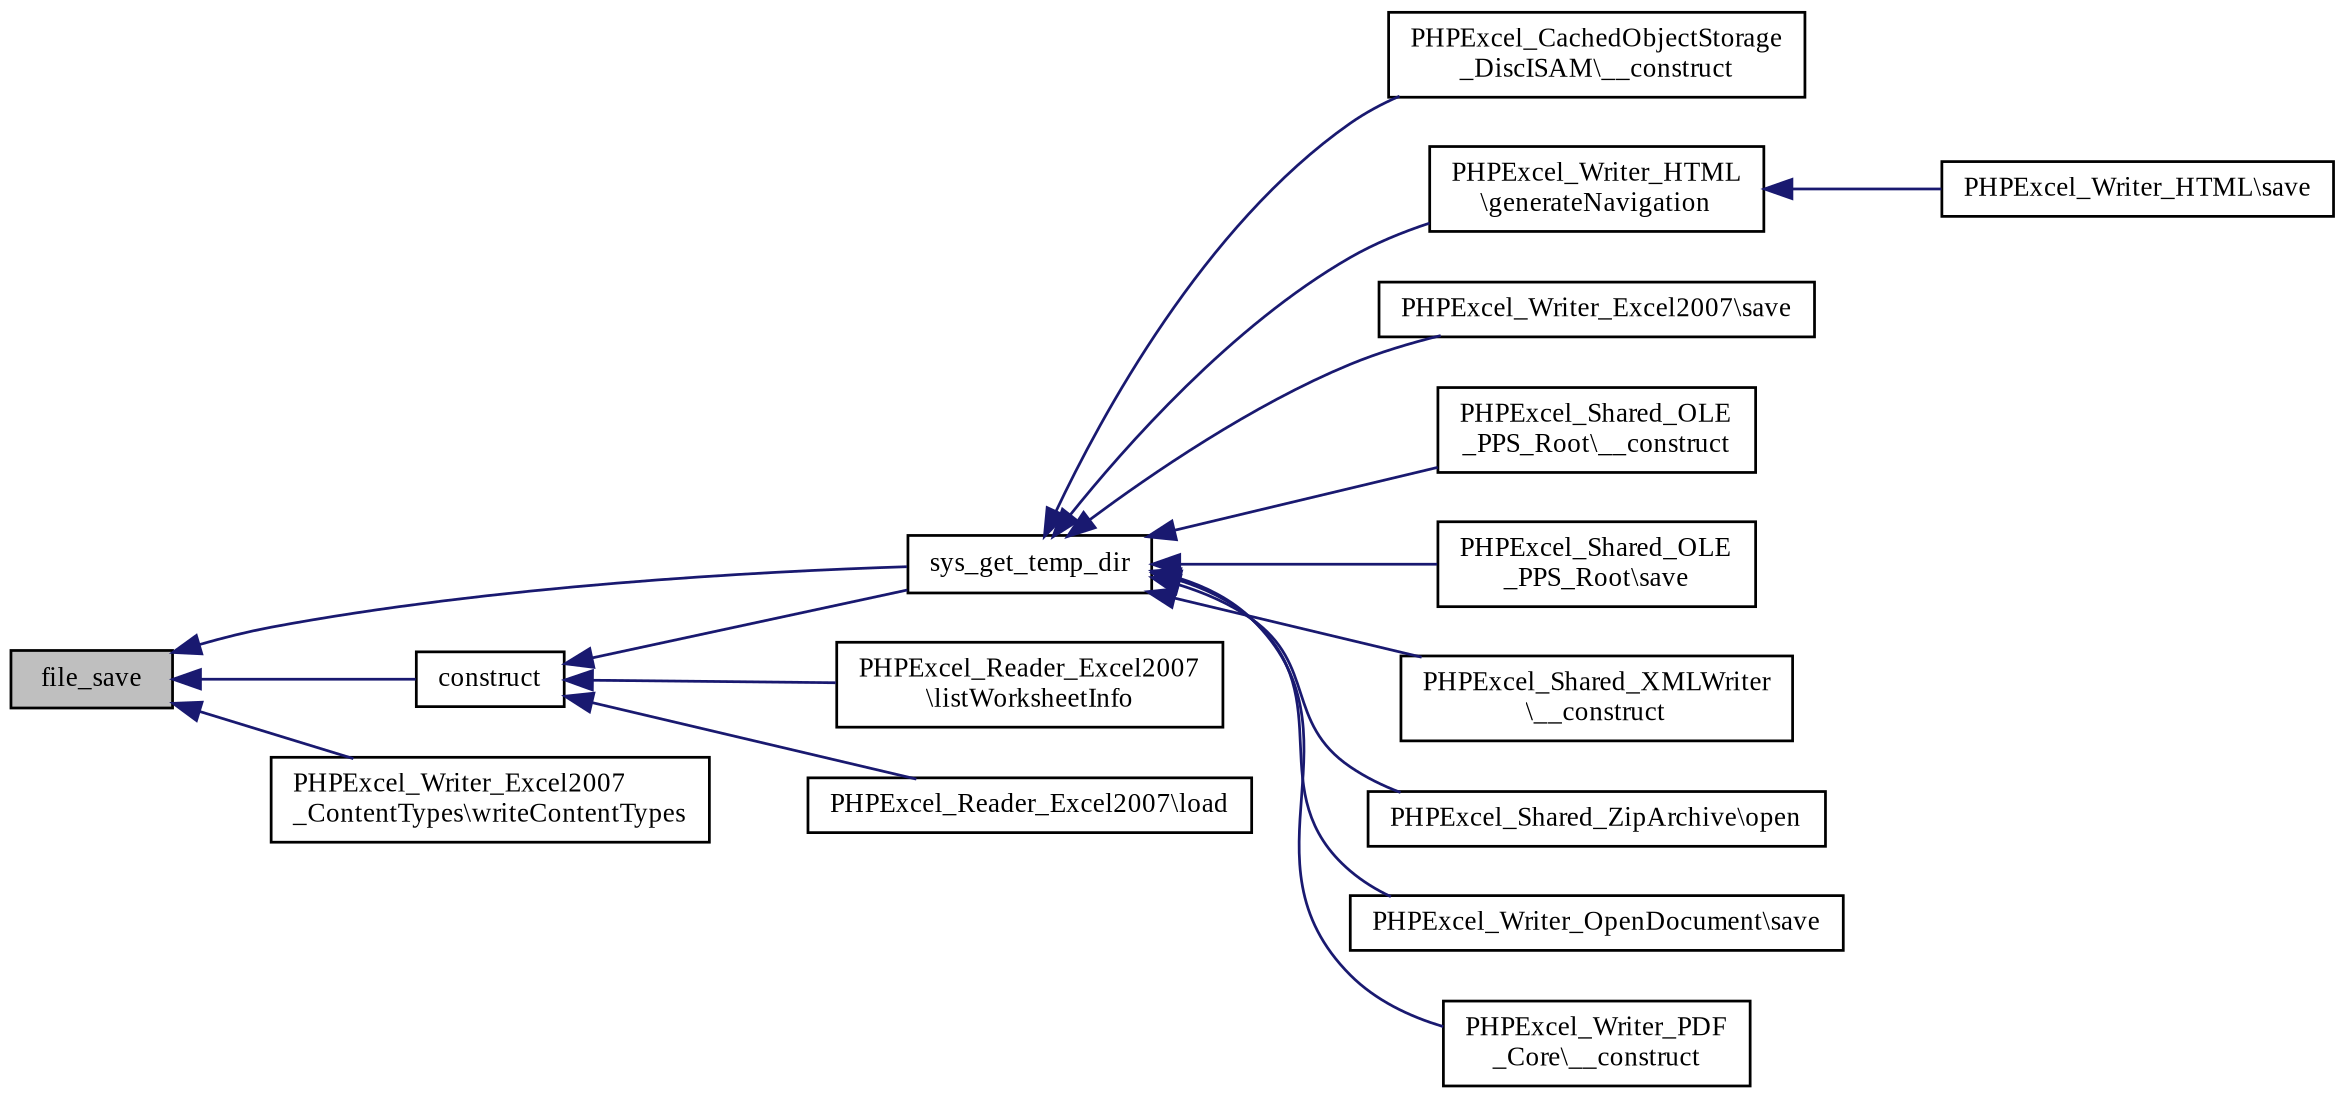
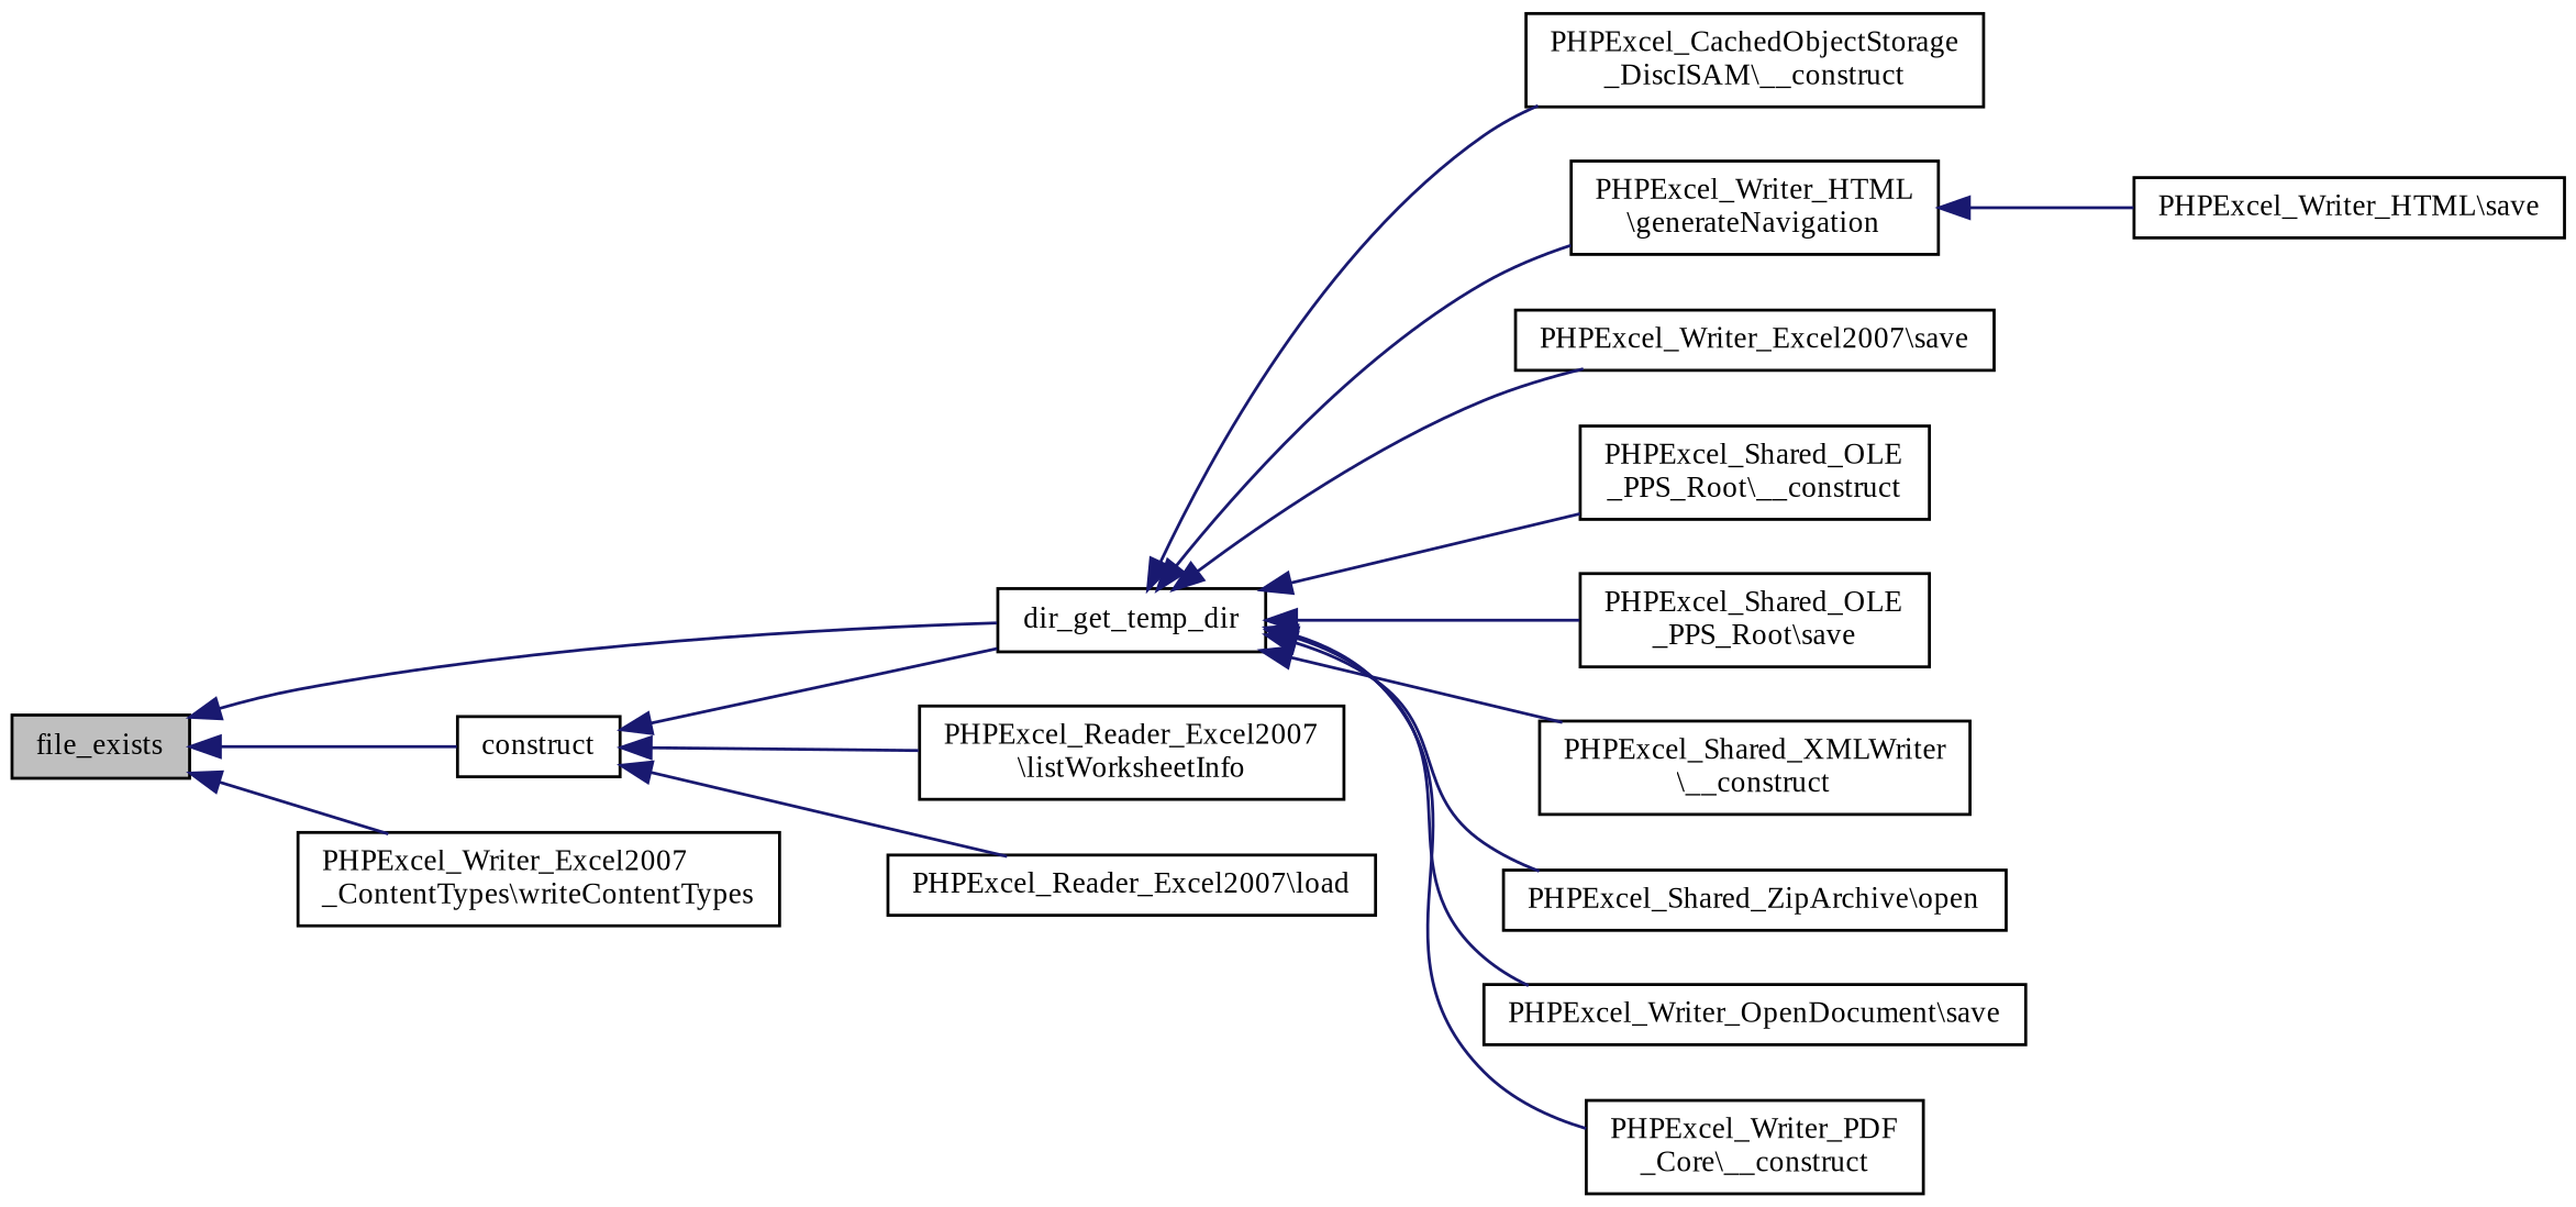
  digraph {
    fontname="Liberation Serif"
    rankdir=LR
    node [color=black fillcolor=white fontname="Liberation Serif" fontsize=10 shape=record style=filled]
    edge [color=midnightblue dir=back fontname="Liberation Serif" fontsize=10 labelfontname=Helvetica labelfontsize=10 style=solid]
-   n1 [fillcolor=grey75 fontcolor=black height=0.2 label=file_save width=0.4]
+   n1 [fillcolor=grey75 fontcolor=black height=0.2 label=file_exists width=0.4]
    n2 [height=0.2 label=construct width=0.4]
-   n3 [height=0.2 label=sys_get_temp_dir width=0.4]
+   n3 [height=0.2 label=dir_get_temp_dir width=0.4]
    n4 [height=0.2 label="PHPExcel_Writer_Excel2007\l_ContentTypes\\writeContentTypes" width=0.4]
    n5 [height=0.2 label="PHPExcel_Reader_Excel2007\l\\listWorksheetInfo" width=0.4]
    n6 [height=0.2 label="PHPExcel_Reader_Excel2007\\load" width=0.4]
    n7 [height=0.2 label="PHPExcel_CachedObjectStorage\l_DiscISAM\\__construct" width=0.4]
    n8 [height=0.2 label="PHPExcel_Writer_HTML\l\\generateNavigation" width=0.4]
    n9 [height=0.2 label="PHPExcel_Writer_Excel2007\\save" width=0.4]
    n10 [height=0.2 label="PHPExcel_Shared_OLE\l_PPS_Root\\__construct" width=0.4]
    n11 [height=0.2 label="PHPExcel_Shared_OLE\l_PPS_Root\\save" width=0.4]
    n12 [height=0.2 label="PHPExcel_Shared_XMLWriter\l\\__construct" width=0.4]
    n13 [height=0.2 label="PHPExcel_Shared_ZipArchive\\open" width=0.4]
    n14 [height=0.2 label="PHPExcel_Writer_OpenDocument\\save" width=0.4]
    n15 [height=0.2 label="PHPExcel_Writer_PDF\l_Core\\__construct" width=0.4]
    n16 [height=0.2 label="PHPExcel_Writer_HTML\\save" width=0.4]
    n1 -> n2
    n1 -> n3
    n1 -> n4
    n2 -> n3
    n2 -> n5
    n2 -> n6
    n3 -> n7
    n3 -> n8
    n3 -> n9
    n3 -> n10
    n3 -> n11
    n3 -> n12
    n3 -> n13
    n3 -> n14
    n3 -> n15
    n8 -> n16
  }
